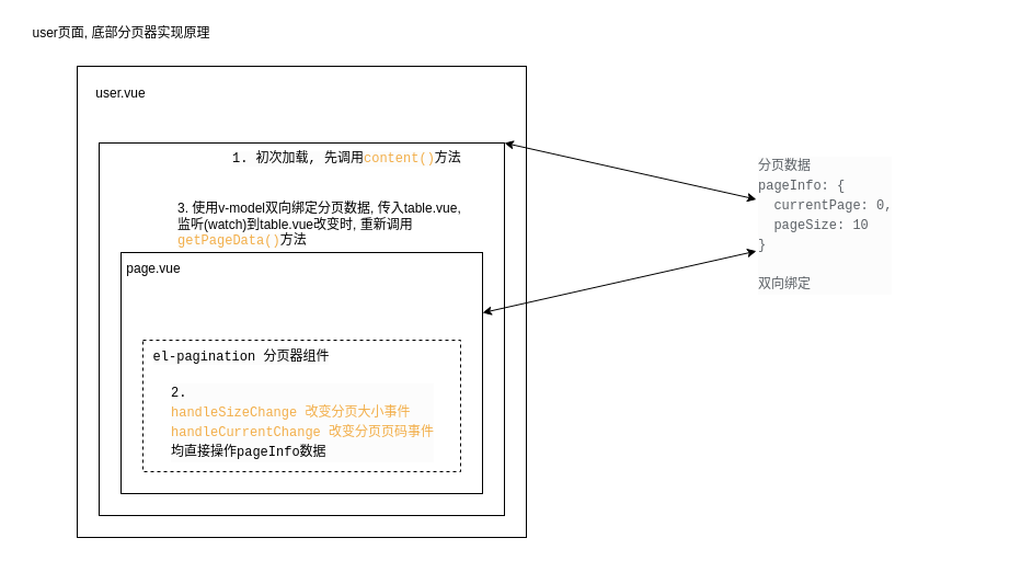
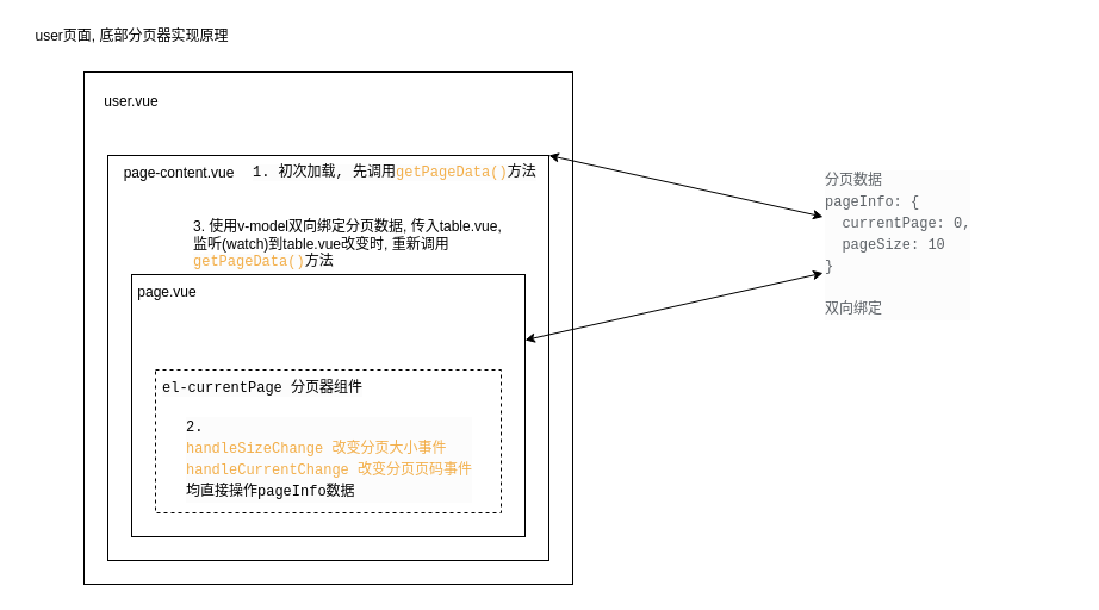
  <mxCell id="0" />
  <mxCell id="1" parent="0" />
  <mxCell id="2" value="user页面, 底部分页器实现原理" style="text;html=1;align=center;verticalAlign=middle;resizable=0;points=[];autosize=1;strokeColor=none;fillColor=none;" parent="1" vertex="1"><mxGeometry x="20" y="20" width="180" height="20" as="geometry" /></mxCell>
  <mxCell id="3" value="" style="rounded=0;whiteSpace=wrap;html=1;" parent="1" vertex="1"><mxGeometry x="70" y="60" width="410" height="430" as="geometry" /></mxCell>
  <mxCell id="4" value="user.vue" style="text;html=1;strokeColor=none;fillColor=none;align=center;verticalAlign=middle;whiteSpace=wrap;rounded=0;" parent="1" vertex="1"><mxGeometry x="80" y="70" width="60" height="30" as="geometry" /></mxCell>
  <mxCell id="5" value="" style="rounded=0;whiteSpace=wrap;html=1;" parent="1" vertex="1"><mxGeometry x="90" y="130" width="370" height="340" as="geometry" /></mxCell>
+ <mxCell id="6" value="page-content.vue" style="text;html=1;strokeColor=none;fillColor=none;align=center;verticalAlign=middle;whiteSpace=wrap;rounded=0;" parent="1" vertex="1"><mxGeometry x="90" y="130" width="120" height="30" as="geometry" /></mxCell>
  <mxCell id="7" value="" style="rounded=0;whiteSpace=wrap;html=1;" parent="1" vertex="1"><mxGeometry x="110" y="230" width="330" height="220" as="geometry" /></mxCell>
  <mxCell id="8" value="page.vue" style="text;html=1;strokeColor=none;fillColor=none;align=center;verticalAlign=middle;whiteSpace=wrap;rounded=0;" parent="1" vertex="1"><mxGeometry x="110" y="230" width="60" height="30" as="geometry" /></mxCell>
  <mxCell id="9" value="&lt;div style=&quot;background-color: rgb(252 , 252 , 252) ; font-family: &amp;#34;menlo&amp;#34; , &amp;#34;monaco&amp;#34; , &amp;#34;courier new&amp;#34; , monospace ; line-height: 18px&quot;&gt;&lt;br&gt;&lt;/div&gt;" style="rounded=0;whiteSpace=wrap;html=1;dashed=1;" parent="1" vertex="1"><mxGeometry x="130" y="310" width="290" height="120" as="geometry" /></mxCell>
- <mxCell id="10" value="&lt;span style=&quot;font-family: &amp;#34;menlo&amp;#34; , &amp;#34;monaco&amp;#34; , &amp;#34;courier new&amp;#34; , monospace ; background-color: rgb(252 , 252 , 252)&quot;&gt;el-pagination 分页器组件&lt;/span&gt;" style="text;html=1;strokeColor=none;fillColor=none;align=center;verticalAlign=middle;whiteSpace=wrap;rounded=0;fontColor=#000000;" parent="1" vertex="1"><mxGeometry x="130" y="310" width="180" height="30" as="geometry" /></mxCell>
+ <mxCell id="10" value="&lt;span style=&quot;font-family: &amp;#34;menlo&amp;#34; , &amp;#34;monaco&amp;#34; , &amp;#34;courier new&amp;#34; , monospace ; background-color: rgb(252 , 252 , 252)&quot;&gt;el-currentPage 分页器组件&lt;/span&gt;" style="text;html=1;strokeColor=none;fillColor=none;align=center;verticalAlign=middle;whiteSpace=wrap;rounded=0;fontColor=#000000;" parent="1" vertex="1"><mxGeometry x="130" y="310" width="180" height="30" as="geometry" /></mxCell>
  <mxCell id="11" value="&lt;div style=&quot;background-color: rgb(252 , 252 , 252) ; font-family: &amp;quot;menlo&amp;quot; , &amp;quot;monaco&amp;quot; , &amp;quot;courier new&amp;quot; , monospace ; line-height: 18px&quot;&gt;2.&lt;/div&gt;&lt;div style=&quot;color: rgb(92 , 97 , 102) ; background-color: rgb(252 , 252 , 252) ; font-family: &amp;quot;menlo&amp;quot; , &amp;quot;monaco&amp;quot; , &amp;quot;courier new&amp;quot; , monospace ; line-height: 18px&quot;&gt;&lt;span style=&quot;color: #f2ae49&quot;&gt;handleSizeChange 改变分页大小事件&lt;/span&gt;&lt;/div&gt;&lt;div style=&quot;background-color: rgb(252 , 252 , 252) ; font-family: &amp;quot;menlo&amp;quot; , &amp;quot;monaco&amp;quot; , &amp;quot;courier new&amp;quot; , monospace ; line-height: 18px&quot;&gt;&lt;div style=&quot;color: rgb(92 , 97 , 102) ; font-family: &amp;quot;menlo&amp;quot; , &amp;quot;monaco&amp;quot; , &amp;quot;courier new&amp;quot; , monospace ; line-height: 18px&quot;&gt;&lt;span style=&quot;color: #f2ae49&quot;&gt;handleCurrentChange 改变分页页码事件&lt;/span&gt;&lt;/div&gt;&lt;div style=&quot;font-family: &amp;quot;menlo&amp;quot; , &amp;quot;monaco&amp;quot; , &amp;quot;courier new&amp;quot; , monospace ; line-height: 18px&quot;&gt;均直接操作pageInfo数据&lt;/div&gt;&lt;/div&gt;" style="text;html=1;strokeColor=none;fillColor=none;align=left;verticalAlign=middle;whiteSpace=wrap;rounded=0;fontColor=#000000;" parent="1" vertex="1"><mxGeometry x="154" y="370" width="250" height="30" as="geometry" /></mxCell>
  <mxCell id="12" value="&lt;div style=&quot;color: rgb(92 , 97 , 102) ; background-color: rgb(252 , 252 , 252) ; font-family: &amp;#34;menlo&amp;#34; , &amp;#34;monaco&amp;#34; , &amp;#34;courier new&amp;#34; , monospace ; line-height: 18px&quot;&gt;&lt;span style=&quot;font-weight: 400&quot;&gt;分页数据&lt;/span&gt;&lt;/div&gt;&lt;div style=&quot;color: rgb(92 , 97 , 102) ; background-color: rgb(252 , 252 , 252) ; font-family: &amp;#34;menlo&amp;#34; , &amp;#34;monaco&amp;#34; , &amp;#34;courier new&amp;#34; , monospace ; line-height: 18px&quot;&gt;&lt;span style=&quot;font-weight: normal&quot;&gt;pageInfo: {&lt;/span&gt;&lt;/div&gt;&lt;div style=&quot;color: rgb(92 , 97 , 102) ; background-color: rgb(252 , 252 , 252) ; font-family: &amp;#34;menlo&amp;#34; , &amp;#34;monaco&amp;#34; , &amp;#34;courier new&amp;#34; , monospace ; line-height: 18px&quot;&gt;&lt;span style=&quot;font-weight: normal&quot;&gt;&amp;nbsp; currentPage: 0,&lt;/span&gt;&lt;/div&gt;&lt;div style=&quot;color: rgb(92 , 97 , 102) ; background-color: rgb(252 , 252 , 252) ; font-family: &amp;#34;menlo&amp;#34; , &amp;#34;monaco&amp;#34; , &amp;#34;courier new&amp;#34; , monospace ; line-height: 18px&quot;&gt;&lt;span style=&quot;font-weight: normal&quot;&gt;&amp;nbsp; pageSize: 10&lt;/span&gt;&lt;/div&gt;&lt;div style=&quot;color: rgb(92 , 97 , 102) ; background-color: rgb(252 , 252 , 252) ; font-family: &amp;#34;menlo&amp;#34; , &amp;#34;monaco&amp;#34; , &amp;#34;courier new&amp;#34; , monospace ; line-height: 18px&quot;&gt;&lt;span style=&quot;font-weight: normal&quot;&gt;}&lt;/span&gt;&lt;/div&gt;&lt;div style=&quot;color: rgb(92 , 97 , 102) ; background-color: rgb(252 , 252 , 252) ; font-family: &amp;#34;menlo&amp;#34; , &amp;#34;monaco&amp;#34; , &amp;#34;courier new&amp;#34; , monospace ; line-height: 18px&quot;&gt;&lt;span style=&quot;font-weight: normal&quot;&gt;&lt;br&gt;&lt;/span&gt;&lt;/div&gt;&lt;div style=&quot;color: rgb(92 , 97 , 102) ; background-color: rgb(252 , 252 , 252) ; font-family: &amp;#34;menlo&amp;#34; , &amp;#34;monaco&amp;#34; , &amp;#34;courier new&amp;#34; , monospace ; line-height: 18px&quot;&gt;&lt;span style=&quot;font-weight: normal&quot;&gt;双向绑定&lt;/span&gt;&lt;/div&gt;" style="text;html=1;align=left;verticalAlign=middle;whiteSpace=wrap;rounded=0;fontStyle=1;" parent="1" vertex="1"><mxGeometry x="690" y="130" width="210" height="150" as="geometry" /></mxCell>
  <mxCell id="13" value="" style="endArrow=classic;startArrow=classic;html=1;fontColor=#000000;entryX=1;entryY=0.25;entryDx=0;entryDy=0;" parent="1" source="12" target="7" edge="1"><mxGeometry width="50" height="50" relative="1" as="geometry"><mxPoint x="489.289" y="295" as="sourcePoint" /><mxPoint x="489.289" y="245" as="targetPoint" /></mxGeometry></mxCell>
  <mxCell id="14" value="" style="endArrow=classic;startArrow=classic;html=1;fontColor=#000000;entryX=1;entryY=0;entryDx=0;entryDy=0;" parent="1" source="12" target="5" edge="1"><mxGeometry width="50" height="50" relative="1" as="geometry"><mxPoint x="489.289" y="295" as="sourcePoint" /><mxPoint x="489.289" y="245" as="targetPoint" /></mxGeometry></mxCell>
  <mxCell id="15" value="3. 使用v-model双向绑定分页数据, 传入table.vue,&lt;br&gt;监听(watch)到table.vue改变时, 重新调用&lt;span style=&quot;color: rgb(242 , 174 , 73) ; background-color: rgb(252 , 252 , 252) ; font-family: &amp;#34;menlo&amp;#34; , &amp;#34;monaco&amp;#34; , &amp;#34;courier new&amp;#34; , monospace&quot;&gt;getPageData()&lt;/span&gt;&lt;span style=&quot;background-color: rgb(252 , 252 , 252) ; font-family: &amp;#34;menlo&amp;#34; , &amp;#34;monaco&amp;#34; , &amp;#34;courier new&amp;#34; , monospace&quot;&gt;方法&lt;/span&gt;" style="text;html=1;strokeColor=none;fillColor=none;align=left;verticalAlign=middle;whiteSpace=wrap;rounded=0;dashed=1;fontColor=#000000;" parent="1" vertex="1"><mxGeometry x="160" y="180" width="300" height="50" as="geometry" /></mxCell>
- <mxCell id="16" value="&lt;span style=&quot;font-family: &amp;#34;menlo&amp;#34; , &amp;#34;monaco&amp;#34; , &amp;#34;courier new&amp;#34; , monospace ; background-color: rgb(252 , 252 , 252)&quot;&gt;1. 初次加载, 先调用&lt;/span&gt;&lt;span style=&quot;font-size: 12px ; font-style: normal ; font-weight: 400 ; letter-spacing: normal ; text-align: left ; text-indent: 0px ; text-transform: none ; word-spacing: 0px ; color: rgb(242 , 174 , 73) ; background-color: rgb(252 , 252 , 252) ; font-family: &amp;#34;menlo&amp;#34; , &amp;#34;monaco&amp;#34; , &amp;#34;courier new&amp;#34; , monospace&quot;&gt;content()&lt;/span&gt;&lt;span style=&quot;color: rgb(0 , 0 , 0) ; font-size: 12px ; font-style: normal ; font-weight: 400 ; letter-spacing: normal ; text-align: left ; text-indent: 0px ; text-transform: none ; word-spacing: 0px ; background-color: rgb(252 , 252 , 252) ; font-family: &amp;#34;menlo&amp;#34; , &amp;#34;monaco&amp;#34; , &amp;#34;courier new&amp;#34; , monospace&quot;&gt;方法&lt;/span&gt;" style="text;whiteSpace=wrap;html=1;fontColor=#000000;" vertex="1" parent="1"><mxGeometry x="210" y="130" width="260" height="30" as="geometry" /></mxCell>
+ <mxCell id="16" value="&lt;span style=&quot;font-family: &amp;#34;menlo&amp;#34; , &amp;#34;monaco&amp;#34; , &amp;#34;courier new&amp;#34; , monospace ; background-color: rgb(252 , 252 , 252)&quot;&gt;1. 初次加载, 先调用&lt;/span&gt;&lt;span style=&quot;font-size: 12px ; font-style: normal ; font-weight: 400 ; letter-spacing: normal ; text-align: left ; text-indent: 0px ; text-transform: none ; word-spacing: 0px ; color: rgb(242 , 174 , 73) ; background-color: rgb(252 , 252 , 252) ; font-family: &amp;#34;menlo&amp;#34; , &amp;#34;monaco&amp;#34; , &amp;#34;courier new&amp;#34; , monospace&quot;&gt;getPageData()&lt;/span&gt;&lt;span style=&quot;color: rgb(0 , 0 , 0) ; font-size: 12px ; font-style: normal ; font-weight: 400 ; letter-spacing: normal ; text-align: left ; text-indent: 0px ; text-transform: none ; word-spacing: 0px ; background-color: rgb(252 , 252 , 252) ; font-family: &amp;#34;menlo&amp;#34; , &amp;#34;monaco&amp;#34; , &amp;#34;courier new&amp;#34; , monospace&quot;&gt;方法&lt;/span&gt;" style="text;whiteSpace=wrap;html=1;fontColor=#000000;" vertex="1" parent="1"><mxGeometry x="210" y="130" width="260" height="30" as="geometry" /></mxCell>
